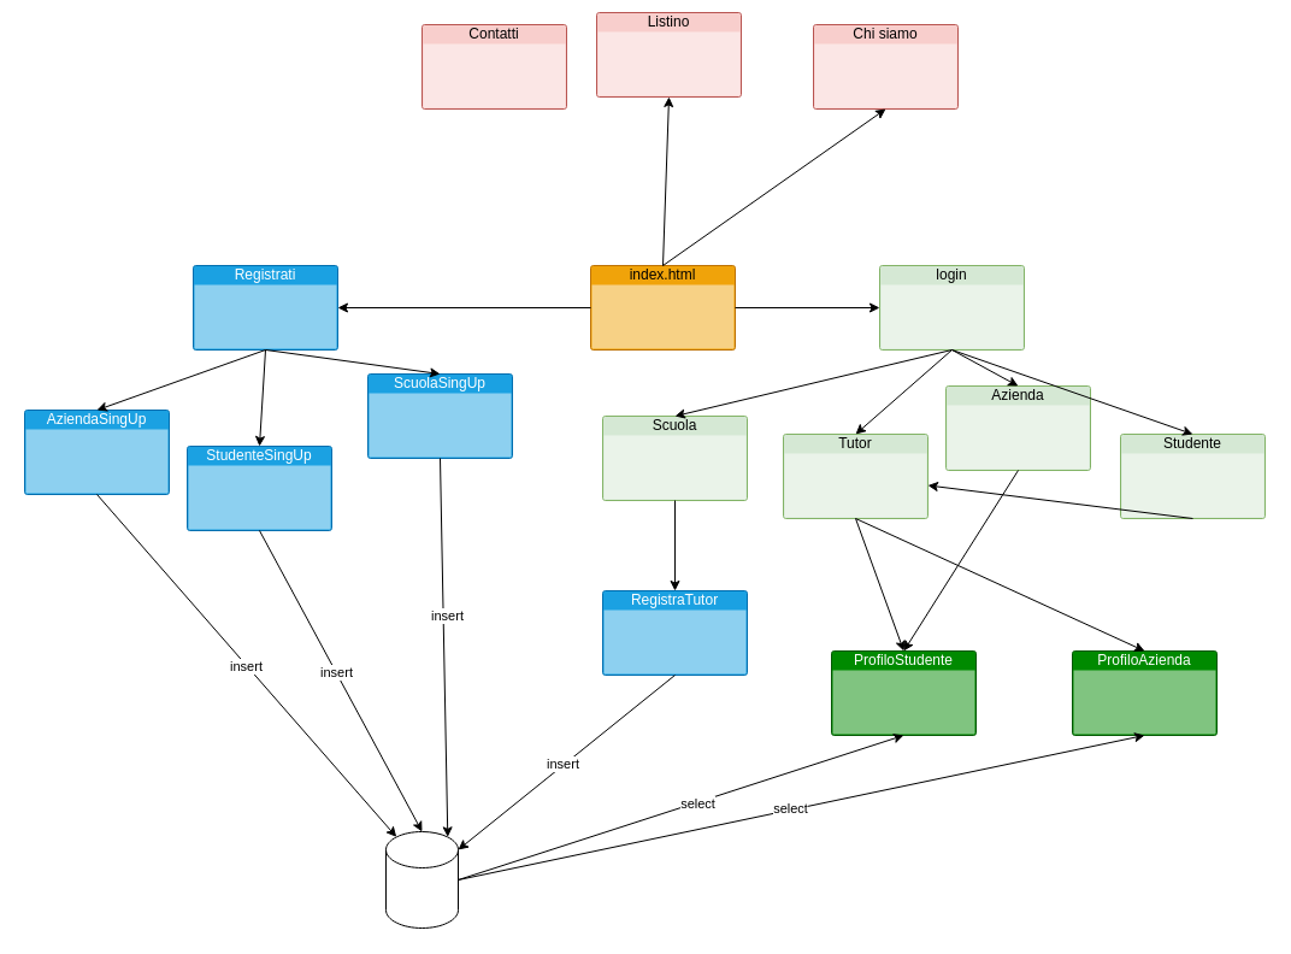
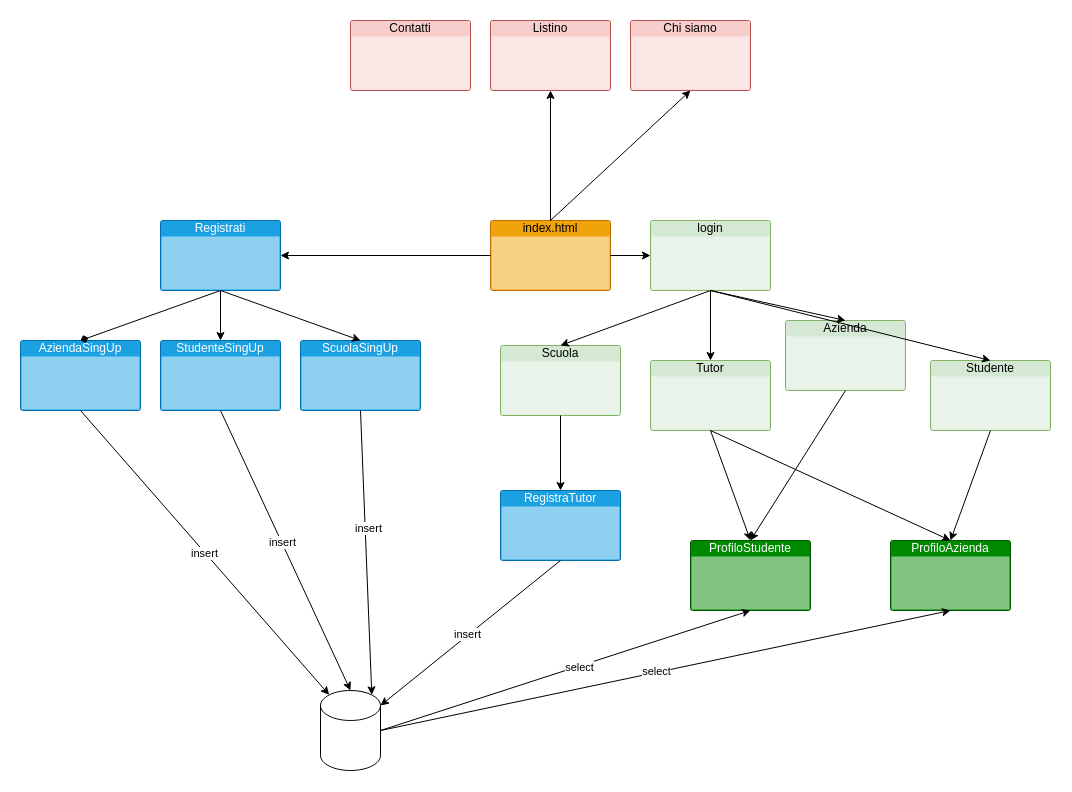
  <mxCell id="0" />
  <mxCell id="1" parent="0" />
  <mxCell id="2" value="&lt;div&gt;index.html&lt;/div&gt;&lt;div&gt;&lt;br&gt;&lt;/div&gt;" style="html=1;whiteSpace=wrap;strokeColor=#BD7000;fillColor=#f0a30a;labelPosition=center;verticalLabelPosition=middle;verticalAlign=top;align=center;fontSize=12;outlineConnect=0;spacingTop=-6;fontColor=#000000;sketch=0;shape=mxgraph.sitemap.page;" vertex="1" parent="1"><mxGeometry x="490" y="220" width="120" height="70" as="geometry" /></mxCell>
- <mxCell id="3" value="Chi siamo" style="html=1;whiteSpace=wrap;strokeColor=#b85450;fillColor=#f8cecc;labelPosition=center;verticalLabelPosition=middle;verticalAlign=top;align=center;fontSize=12;outlineConnect=0;spacingTop=-6;sketch=0;shape=mxgraph.sitemap.page;" vertex="1" parent="1"><mxGeometry x="675" y="20" width="120" height="70" as="geometry" /></mxCell>
+ <mxCell id="3" value="Chi siamo" style="html=1;whiteSpace=wrap;strokeColor=#b85450;fillColor=#f8cecc;labelPosition=center;verticalLabelPosition=middle;verticalAlign=top;align=center;fontSize=12;outlineConnect=0;spacingTop=-6;sketch=0;shape=mxgraph.sitemap.page;" vertex="1" parent="1"><mxGeometry x="630" y="20" width="120" height="70" as="geometry" /></mxCell>
  <mxCell id="4" value="&lt;div&gt;Contatti&lt;/div&gt;" style="html=1;whiteSpace=wrap;strokeColor=#b85450;fillColor=#f8cecc;labelPosition=center;verticalLabelPosition=middle;verticalAlign=top;align=center;fontSize=12;outlineConnect=0;spacingTop=-6;sketch=0;shape=mxgraph.sitemap.page;" vertex="1" parent="1"><mxGeometry x="350" y="20" width="120" height="70" as="geometry" /></mxCell>
- <mxCell id="5" value="Listino" style="html=1;whiteSpace=wrap;strokeColor=#b85450;fillColor=#f8cecc;labelPosition=center;verticalLabelPosition=middle;verticalAlign=top;align=center;fontSize=12;outlineConnect=0;spacingTop=-6;sketch=0;shape=mxgraph.sitemap.page;" vertex="1" parent="1"><mxGeometry x="495" y="10" width="120" height="70" as="geometry" /></mxCell>
- <mxCell id="6" value="login" style="html=1;whiteSpace=wrap;strokeColor=#82b366;fillColor=#d5e8d4;labelPosition=center;verticalLabelPosition=middle;verticalAlign=top;align=center;fontSize=12;outlineConnect=0;spacingTop=-6;sketch=0;shape=mxgraph.sitemap.page;" vertex="1" parent="1"><mxGeometry x="730" y="220" width="120" height="70" as="geometry" /></mxCell>
+ <mxCell id="5" value="Listino" style="html=1;whiteSpace=wrap;strokeColor=#b85450;fillColor=#f8cecc;labelPosition=center;verticalLabelPosition=middle;verticalAlign=top;align=center;fontSize=12;outlineConnect=0;spacingTop=-6;sketch=0;shape=mxgraph.sitemap.page;" vertex="1" parent="1"><mxGeometry x="490" y="20" width="120" height="70" as="geometry" /></mxCell>
+ <mxCell id="6" value="login" style="html=1;whiteSpace=wrap;strokeColor=#82b366;fillColor=#d5e8d4;labelPosition=center;verticalLabelPosition=middle;verticalAlign=top;align=center;fontSize=12;outlineConnect=0;spacingTop=-6;sketch=0;shape=mxgraph.sitemap.page;" vertex="1" parent="1"><mxGeometry x="650" y="220" width="120" height="70" as="geometry" /></mxCell>
  <mxCell id="7" value="Studente" style="html=1;whiteSpace=wrap;strokeColor=#82b366;fillColor=#d5e8d4;labelPosition=center;verticalLabelPosition=middle;verticalAlign=top;align=center;fontSize=12;outlineConnect=0;spacingTop=-6;sketch=0;shape=mxgraph.sitemap.page;" vertex="1" parent="1"><mxGeometry x="930" y="360" width="120" height="70" as="geometry" /></mxCell>
  <mxCell id="8" value="Scuola" style="html=1;whiteSpace=wrap;strokeColor=#82b366;fillColor=#d5e8d4;labelPosition=center;verticalLabelPosition=middle;verticalAlign=top;align=center;fontSize=12;outlineConnect=0;spacingTop=-6;sketch=0;shape=mxgraph.sitemap.page;" vertex="1" parent="1"><mxGeometry x="500" y="345" width="120" height="70" as="geometry" /></mxCell>
  <mxCell id="9" value="Tutor" style="html=1;whiteSpace=wrap;strokeColor=#82b366;fillColor=#d5e8d4;labelPosition=center;verticalLabelPosition=middle;verticalAlign=top;align=center;fontSize=12;outlineConnect=0;spacingTop=-6;sketch=0;shape=mxgraph.sitemap.page;" vertex="1" parent="1"><mxGeometry x="650" y="360" width="120" height="70" as="geometry" /></mxCell>
  <mxCell id="10" value="ProfiloAzienda" style="html=1;whiteSpace=wrap;strokeColor=#005700;fillColor=#008a00;labelPosition=center;verticalLabelPosition=middle;verticalAlign=top;align=center;fontSize=12;outlineConnect=0;spacingTop=-6;fontColor=#ffffff;sketch=0;shape=mxgraph.sitemap.page;" vertex="1" parent="1"><mxGeometry x="890" y="540" width="120" height="70" as="geometry" /></mxCell>
  <mxCell id="11" value="ProfiloStudente" style="html=1;whiteSpace=wrap;strokeColor=#005700;fillColor=#008a00;labelPosition=center;verticalLabelPosition=middle;verticalAlign=top;align=center;fontSize=12;outlineConnect=0;spacingTop=-6;fontColor=#ffffff;sketch=0;shape=mxgraph.sitemap.page;" vertex="1" parent="1"><mxGeometry x="690" y="540" width="120" height="70" as="geometry" /></mxCell>
  <mxCell id="12" value="RegistraTutor" style="html=1;whiteSpace=wrap;strokeColor=#006EAF;fillColor=#1ba1e2;labelPosition=center;verticalLabelPosition=middle;verticalAlign=top;align=center;fontSize=12;outlineConnect=0;spacingTop=-6;fontColor=#ffffff;sketch=0;shape=mxgraph.sitemap.page;" vertex="1" parent="1"><mxGeometry x="500" y="490" width="120" height="70" as="geometry" /></mxCell>
  <mxCell id="13" value="&lt;div&gt;Registrati&lt;/div&gt;&lt;div&gt;&lt;br&gt;&lt;/div&gt;" style="html=1;whiteSpace=wrap;strokeColor=#006EAF;fillColor=#1ba1e2;labelPosition=center;verticalLabelPosition=middle;verticalAlign=top;align=center;fontSize=12;outlineConnect=0;spacingTop=-6;fontColor=#ffffff;sketch=0;shape=mxgraph.sitemap.page;" vertex="1" parent="1"><mxGeometry x="160" y="220" width="120" height="70" as="geometry" /></mxCell>
  <mxCell id="14" value="AziendaSingUp" style="html=1;whiteSpace=wrap;strokeColor=#006EAF;fillColor=#1ba1e2;labelPosition=center;verticalLabelPosition=middle;verticalAlign=top;align=center;fontSize=12;outlineConnect=0;spacingTop=-6;fontColor=#ffffff;sketch=0;shape=mxgraph.sitemap.page;" vertex="1" parent="1"><mxGeometry x="20" y="340" width="120" height="70" as="geometry" /></mxCell>
- <mxCell id="15" value="StudenteSingUp" style="html=1;whiteSpace=wrap;strokeColor=#006EAF;fillColor=#1ba1e2;labelPosition=center;verticalLabelPosition=middle;verticalAlign=top;align=center;fontSize=12;outlineConnect=0;spacingTop=-6;fontColor=#ffffff;sketch=0;shape=mxgraph.sitemap.page;" vertex="1" parent="1"><mxGeometry x="155" y="370" width="120" height="70" as="geometry" /></mxCell>
- <mxCell id="16" value="ScuolaSingUp" style="html=1;whiteSpace=wrap;strokeColor=#006EAF;fillColor=#1ba1e2;labelPosition=center;verticalLabelPosition=middle;verticalAlign=top;align=center;fontSize=12;outlineConnect=0;spacingTop=-6;fontColor=#ffffff;sketch=0;shape=mxgraph.sitemap.page;" vertex="1" parent="1"><mxGeometry x="305" y="310" width="120" height="70" as="geometry" /></mxCell>
+ <mxCell id="15" value="StudenteSingUp" style="html=1;whiteSpace=wrap;strokeColor=#006EAF;fillColor=#1ba1e2;labelPosition=center;verticalLabelPosition=middle;verticalAlign=top;align=center;fontSize=12;outlineConnect=0;spacingTop=-6;fontColor=#ffffff;sketch=0;shape=mxgraph.sitemap.page;" vertex="1" parent="1"><mxGeometry x="160" y="340" width="120" height="70" as="geometry" /></mxCell>
+ <mxCell id="16" value="ScuolaSingUp" style="html=1;whiteSpace=wrap;strokeColor=#006EAF;fillColor=#1ba1e2;labelPosition=center;verticalLabelPosition=middle;verticalAlign=top;align=center;fontSize=12;outlineConnect=0;spacingTop=-6;fontColor=#ffffff;sketch=0;shape=mxgraph.sitemap.page;" vertex="1" parent="1"><mxGeometry x="300" y="340" width="120" height="70" as="geometry" /></mxCell>
  <mxCell id="17" value="" style="endArrow=classic;html=1;rounded=0;exitX=1;exitY=0.5;exitDx=0;exitDy=0;exitPerimeter=0;" edge="1" parent="1" source="2" target="6"><mxGeometry width="50" height="50" relative="1" as="geometry"><mxPoint x="710" y="360" as="sourcePoint" /><mxPoint x="760" y="310" as="targetPoint" /></mxGeometry></mxCell>
  <mxCell id="18" value="" style="endArrow=classic;html=1;rounded=0;entryX=0.5;entryY=1;entryDx=0;entryDy=0;entryPerimeter=0;exitX=0.5;exitY=0;exitDx=0;exitDy=0;exitPerimeter=0;" edge="1" parent="1" source="2" target="5"><mxGeometry width="50" height="50" relative="1" as="geometry"><mxPoint x="590" y="320" as="sourcePoint" /><mxPoint x="640" y="270" as="targetPoint" /></mxGeometry></mxCell>
  <mxCell id="19" value="" style="endArrow=classic;html=1;rounded=0;entryX=0.5;entryY=1;entryDx=0;entryDy=0;entryPerimeter=0;exitX=0.5;exitY=0;exitDx=0;exitDy=0;exitPerimeter=0;" edge="1" parent="1" source="2" target="3"><mxGeometry width="50" height="50" relative="1" as="geometry"><mxPoint x="590" y="320" as="sourcePoint" /><mxPoint x="640" y="270" as="targetPoint" /></mxGeometry></mxCell>
  <mxCell id="20" value="" style="shape=cylinder3;whiteSpace=wrap;html=1;boundedLbl=1;backgroundOutline=1;size=15;" vertex="1" parent="1"><mxGeometry x="320" y="690" width="60" height="80" as="geometry" /></mxCell>
  <mxCell id="21" value="Azienda" style="html=1;whiteSpace=wrap;strokeColor=#82b366;fillColor=#d5e8d4;labelPosition=center;verticalLabelPosition=middle;verticalAlign=top;align=center;fontSize=12;outlineConnect=0;spacingTop=-6;sketch=0;shape=mxgraph.sitemap.page;" vertex="1" parent="1"><mxGeometry x="785" y="320" width="120" height="70" as="geometry" /></mxCell>
  <mxCell id="22" value="" style="endArrow=classic;html=1;rounded=0;entryX=0.5;entryY=0;entryDx=0;entryDy=0;entryPerimeter=0;exitX=0.5;exitY=1;exitDx=0;exitDy=0;exitPerimeter=0;" edge="1" parent="1" source="6" target="8"><mxGeometry width="50" height="50" relative="1" as="geometry"><mxPoint x="450" y="460" as="sourcePoint" /><mxPoint x="500" y="410" as="targetPoint" /></mxGeometry></mxCell>
  <mxCell id="23" value="" style="endArrow=classic;html=1;rounded=0;entryX=0.5;entryY=0;entryDx=0;entryDy=0;entryPerimeter=0;exitX=0.5;exitY=1;exitDx=0;exitDy=0;exitPerimeter=0;" edge="1" parent="1" source="6" target="9"><mxGeometry width="50" height="50" relative="1" as="geometry"><mxPoint x="450" y="460" as="sourcePoint" /><mxPoint x="500" y="410" as="targetPoint" /></mxGeometry></mxCell>
  <mxCell id="24" value="" style="endArrow=classic;html=1;rounded=0;entryX=0.5;entryY=0;entryDx=0;entryDy=0;entryPerimeter=0;exitX=0.5;exitY=1;exitDx=0;exitDy=0;exitPerimeter=0;" edge="1" parent="1" source="6" target="21"><mxGeometry width="50" height="50" relative="1" as="geometry"><mxPoint x="450" y="460" as="sourcePoint" /><mxPoint x="500" y="410" as="targetPoint" /></mxGeometry></mxCell>
  <mxCell id="25" value="" style="endArrow=classic;html=1;rounded=0;entryX=0.5;entryY=0;entryDx=0;entryDy=0;entryPerimeter=0;exitX=0.5;exitY=1;exitDx=0;exitDy=0;exitPerimeter=0;" edge="1" parent="1" source="6" target="7"><mxGeometry width="50" height="50" relative="1" as="geometry"><mxPoint x="450" y="460" as="sourcePoint" /><mxPoint x="500" y="410" as="targetPoint" /></mxGeometry></mxCell>
- <mxCell id="26" value="" style="endArrow=classic;html=1;rounded=0;exitX=0.5;exitY=1;exitDx=0;exitDy=0;exitPerimeter=0;" edge="1" parent="1" source="7" target="9"><mxGeometry width="50" height="50" relative="1" as="geometry"><mxPoint x="520" y="540" as="sourcePoint" /><mxPoint x="570" y="490" as="targetPoint" /></mxGeometry></mxCell>
+ <mxCell id="26" value="" style="endArrow=classic;html=1;rounded=0;entryX=0.5;entryY=0;entryDx=0;entryDy=0;entryPerimeter=0;exitX=0.5;exitY=1;exitDx=0;exitDy=0;exitPerimeter=0;" edge="1" parent="1" source="7" target="10"><mxGeometry width="50" height="50" relative="1" as="geometry"><mxPoint x="520" y="540" as="sourcePoint" /><mxPoint x="570" y="490" as="targetPoint" /></mxGeometry></mxCell>
  <mxCell id="27" value="" style="endArrow=classic;html=1;rounded=0;entryX=0.5;entryY=0;entryDx=0;entryDy=0;entryPerimeter=0;exitX=0.5;exitY=1;exitDx=0;exitDy=0;exitPerimeter=0;" edge="1" parent="1" source="9" target="10"><mxGeometry width="50" height="50" relative="1" as="geometry"><mxPoint x="520" y="540" as="sourcePoint" /><mxPoint x="570" y="490" as="targetPoint" /></mxGeometry></mxCell>
  <mxCell id="28" value="" style="endArrow=classic;html=1;rounded=0;entryX=0.5;entryY=0;entryDx=0;entryDy=0;entryPerimeter=0;exitX=0.5;exitY=1;exitDx=0;exitDy=0;exitPerimeter=0;" edge="1" parent="1" source="21" target="11"><mxGeometry width="50" height="50" relative="1" as="geometry"><mxPoint x="520" y="540" as="sourcePoint" /><mxPoint x="570" y="490" as="targetPoint" /></mxGeometry></mxCell>
  <mxCell id="29" value="" style="endArrow=classic;html=1;rounded=0;entryX=0.5;entryY=0;entryDx=0;entryDy=0;entryPerimeter=0;exitX=0.5;exitY=1;exitDx=0;exitDy=0;exitPerimeter=0;" edge="1" parent="1" source="9" target="11"><mxGeometry width="50" height="50" relative="1" as="geometry"><mxPoint x="520" y="540" as="sourcePoint" /><mxPoint x="570" y="490" as="targetPoint" /></mxGeometry></mxCell>
  <mxCell id="30" value="" style="endArrow=classic;html=1;rounded=0;entryX=0.5;entryY=0;entryDx=0;entryDy=0;entryPerimeter=0;exitX=0.5;exitY=1;exitDx=0;exitDy=0;exitPerimeter=0;" edge="1" parent="1" source="8" target="12"><mxGeometry width="50" height="50" relative="1" as="geometry"><mxPoint x="520" y="540" as="sourcePoint" /><mxPoint x="570" y="490" as="targetPoint" /></mxGeometry></mxCell>
  <mxCell id="31" value="" style="endArrow=classic;html=1;rounded=0;entryX=1;entryY=0.5;entryDx=0;entryDy=0;entryPerimeter=0;exitX=0;exitY=0.5;exitDx=0;exitDy=0;exitPerimeter=0;" edge="1" parent="1" source="2" target="13"><mxGeometry width="50" height="50" relative="1" as="geometry"><mxPoint x="350" y="360" as="sourcePoint" /><mxPoint x="400" y="310" as="targetPoint" /></mxGeometry></mxCell>
  <mxCell id="32" value="" style="endArrow=classic;html=1;rounded=0;entryX=0.5;entryY=0;entryDx=0;entryDy=0;entryPerimeter=0;exitX=0.5;exitY=1;exitDx=0;exitDy=0;exitPerimeter=0;" edge="1" parent="1" source="13" target="15"><mxGeometry width="50" height="50" relative="1" as="geometry"><mxPoint x="350" y="360" as="sourcePoint" /><mxPoint x="400" y="310" as="targetPoint" /></mxGeometry></mxCell>
- <mxCell id="33" value="" style="endArrow=classic;html=1;rounded=0;entryX=0.5;entryY=0;entryDx=0;entryDy=0;entryPerimeter=0;exitX=0.5;exitY=1;exitDx=0;exitDy=0;exitPerimeter=0;" edge="1" parent="1" source="13" target="14"><mxGeometry width="50" height="50" relative="1" as="geometry"><mxPoint x="220" y="400" as="sourcePoint" /><mxPoint x="270" y="350" as="targetPoint" /></mxGeometry></mxCell>
+ <mxCell id="33" value="" style="endArrow=diamond;html=1;rounded=0;entryX=0.5;entryY=0;entryDx=0;entryDy=0;entryPerimeter=0;exitX=0.5;exitY=1;exitDx=0;exitDy=0;exitPerimeter=0;" edge="1" parent="1" source="13" target="14"><mxGeometry width="50" height="50" relative="1" as="geometry"><mxPoint x="220" y="400" as="sourcePoint" /><mxPoint x="270" y="350" as="targetPoint" /></mxGeometry></mxCell>
  <mxCell id="34" value="" style="endArrow=classic;html=1;rounded=0;entryX=0.5;entryY=0;entryDx=0;entryDy=0;entryPerimeter=0;" edge="1" parent="1" target="16"><mxGeometry width="50" height="50" relative="1" as="geometry"><mxPoint x="220" y="290" as="sourcePoint" /><mxPoint x="270" y="350" as="targetPoint" /></mxGeometry></mxCell>
  <mxCell id="35" value="" style="endArrow=classic;html=1;rounded=0;entryX=0.855;entryY=0;entryDx=0;entryDy=4.35;entryPerimeter=0;exitX=0.5;exitY=1;exitDx=0;exitDy=0;exitPerimeter=0;" edge="1" parent="1" source="16" target="20"><mxGeometry width="50" height="50" relative="1" as="geometry"><mxPoint x="260" y="470" as="sourcePoint" /><mxPoint x="310" y="420" as="targetPoint" /></mxGeometry></mxCell>
  <mxCell id="36" value="&lt;div&gt;insert&lt;/div&gt;" style="edgeLabel;html=1;align=center;verticalAlign=middle;resizable=0;points=[];" vertex="1" connectable="0" parent="35"><mxGeometry x="-0.169" y="3" relative="1" as="geometry"><mxPoint as="offset" /></mxGeometry></mxCell>
  <mxCell id="37" value="" style="endArrow=classic;html=1;rounded=0;entryX=0.5;entryY=0;entryDx=0;entryDy=0;entryPerimeter=0;exitX=0.5;exitY=1;exitDx=0;exitDy=0;exitPerimeter=0;" edge="1" parent="1" source="15" target="20"><mxGeometry width="50" height="50" relative="1" as="geometry"><mxPoint x="260" y="470" as="sourcePoint" /><mxPoint x="310" y="420" as="targetPoint" /></mxGeometry></mxCell>
  <mxCell id="38" value="insert" style="edgeLabel;html=1;align=center;verticalAlign=middle;resizable=0;points=[];" vertex="1" connectable="0" parent="37"><mxGeometry x="-0.058" relative="1" as="geometry"><mxPoint as="offset" /></mxGeometry></mxCell>
  <mxCell id="39" value="" style="endArrow=classic;html=1;rounded=0;entryX=0.145;entryY=0;entryDx=0;entryDy=4.35;entryPerimeter=0;exitX=0.5;exitY=1;exitDx=0;exitDy=0;exitPerimeter=0;" edge="1" parent="1" source="14" target="20"><mxGeometry width="50" height="50" relative="1" as="geometry"><mxPoint x="260" y="470" as="sourcePoint" /><mxPoint x="310" y="420" as="targetPoint" /></mxGeometry></mxCell>
  <mxCell id="40" value="insert" style="edgeLabel;html=1;align=center;verticalAlign=middle;resizable=0;points=[];" vertex="1" connectable="0" parent="39"><mxGeometry x="-0.005" y="-1" relative="1" as="geometry"><mxPoint as="offset" /></mxGeometry></mxCell>
  <mxCell id="41" value="" style="endArrow=classic;html=1;rounded=0;exitX=1;exitY=0.5;exitDx=0;exitDy=0;exitPerimeter=0;entryX=0.5;entryY=1;entryDx=0;entryDy=0;entryPerimeter=0;" edge="1" parent="1" source="20" target="11"><mxGeometry width="50" height="50" relative="1" as="geometry"><mxPoint x="490" y="680" as="sourcePoint" /><mxPoint x="540" y="630" as="targetPoint" /></mxGeometry></mxCell>
  <mxCell id="42" value="select" style="edgeLabel;html=1;align=center;verticalAlign=middle;resizable=0;points=[];" vertex="1" connectable="0" parent="41"><mxGeometry x="0.068" y="-1" relative="1" as="geometry"><mxPoint as="offset" /></mxGeometry></mxCell>
  <mxCell id="43" value="" style="endArrow=classic;html=1;rounded=0;entryX=1;entryY=0;entryDx=0;entryDy=15;entryPerimeter=0;exitX=0.5;exitY=1;exitDx=0;exitDy=0;exitPerimeter=0;" edge="1" parent="1" source="12" target="20"><mxGeometry width="50" height="50" relative="1" as="geometry"><mxPoint x="490" y="680" as="sourcePoint" /><mxPoint x="540" y="630" as="targetPoint" /></mxGeometry></mxCell>
  <mxCell id="44" value="insert" style="edgeLabel;html=1;align=center;verticalAlign=middle;resizable=0;points=[];" vertex="1" connectable="0" parent="43"><mxGeometry x="0.03" y="-2" relative="1" as="geometry"><mxPoint as="offset" /></mxGeometry></mxCell>
  <mxCell id="45" value="" style="endArrow=classic;html=1;rounded=0;entryX=0.5;entryY=1;entryDx=0;entryDy=0;entryPerimeter=0;exitX=1;exitY=0.5;exitDx=0;exitDy=0;exitPerimeter=0;" edge="1" parent="1" source="20" target="10"><mxGeometry width="50" height="50" relative="1" as="geometry"><mxPoint x="390" y="730" as="sourcePoint" /><mxPoint x="540" y="630" as="targetPoint" /></mxGeometry></mxCell>
  <mxCell id="46" value="select" style="edgeLabel;html=1;align=center;verticalAlign=middle;resizable=0;points=[];" vertex="1" connectable="0" parent="45"><mxGeometry x="-0.031" y="1" relative="1" as="geometry"><mxPoint as="offset" /></mxGeometry></mxCell>
